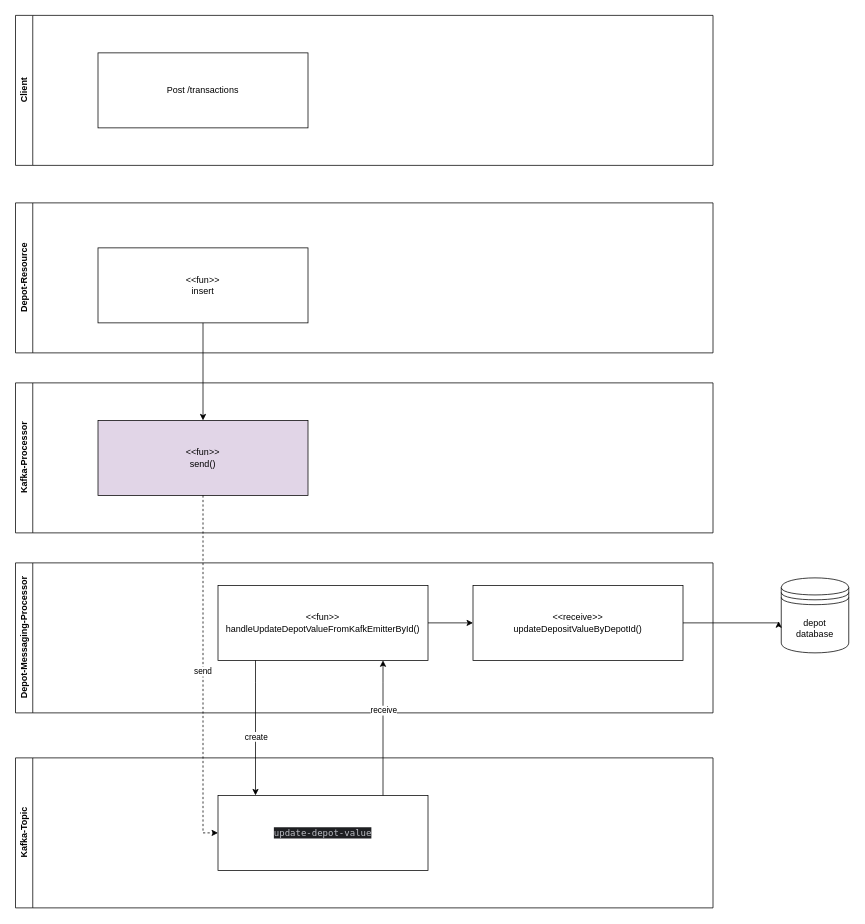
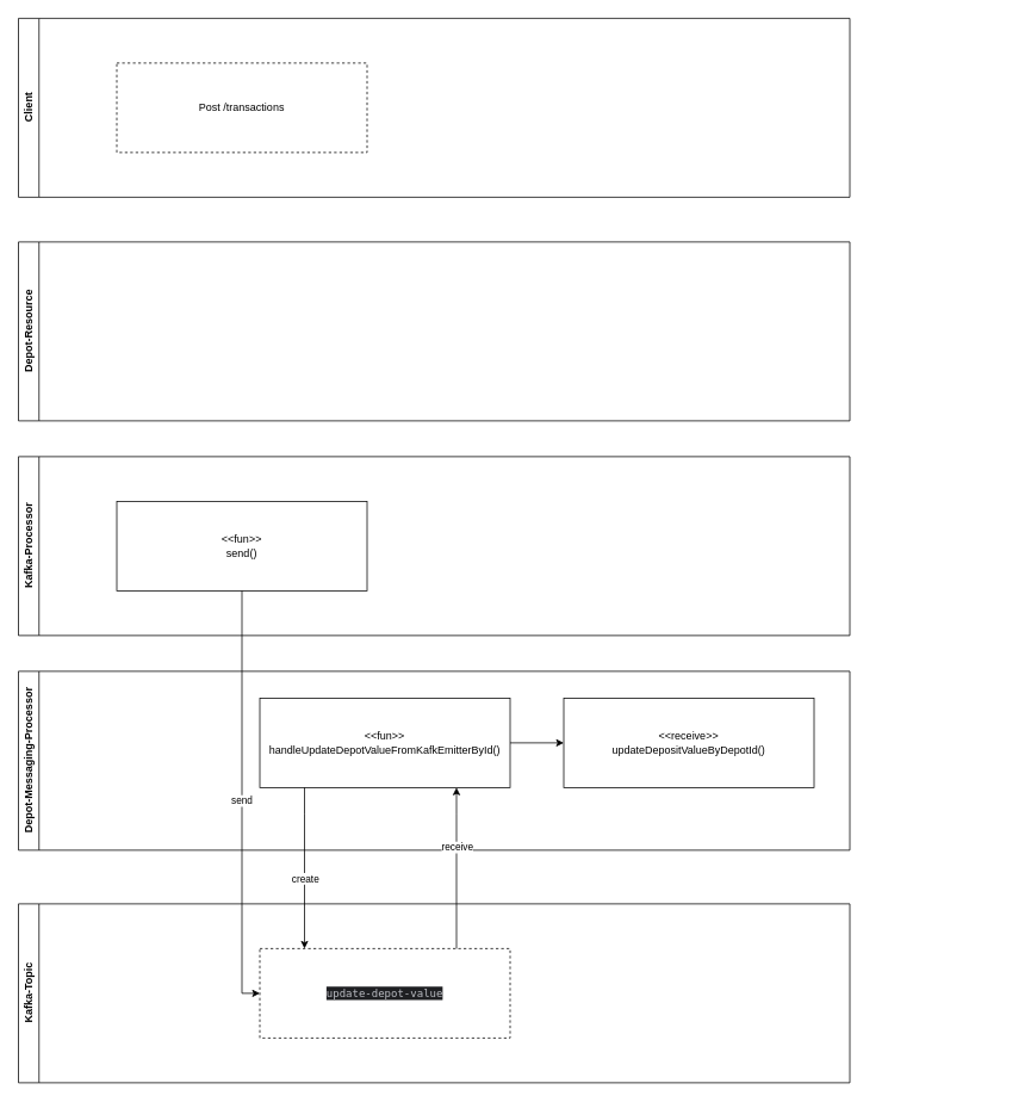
  <mxCell id="0" />
  <mxCell id="1" parent="0" />
  <mxCell id="2" value="Depot-Resource" style="swimlane;horizontal=0;whiteSpace=wrap;html=1;" parent="1" vertex="1"><mxGeometry x="20" y="270" width="930" height="200" as="geometry" /></mxCell>
- <mxCell id="3" value="&amp;lt;&amp;lt;fun&amp;gt;&amp;gt;&lt;br&gt;insert" style="rounded=0;whiteSpace=wrap;html=1;" parent="2" vertex="1"><mxGeometry x="110" y="60" width="280" height="100" as="geometry" /></mxCell>
  <mxCell id="4" value="Client" style="swimlane;horizontal=0;whiteSpace=wrap;html=1;" parent="1" vertex="1"><mxGeometry x="20" y="20" width="930" height="200" as="geometry" /></mxCell>
- <mxCell id="5" value="Post /transactions" style="rounded=0;whiteSpace=wrap;html=1;" parent="4" vertex="1"><mxGeometry x="110" y="50" width="280" height="100" as="geometry" /></mxCell>
+ <mxCell id="5" value="Post /transactions" style="rounded=0;whiteSpace=wrap;html=1;dashed=1;" parent="4" vertex="1"><mxGeometry x="110" y="50" width="280" height="100" as="geometry" /></mxCell>
  <mxCell id="6" value="Kafka-Processor" style="swimlane;horizontal=0;whiteSpace=wrap;html=1;" parent="1" vertex="1"><mxGeometry x="20" y="510" width="930" height="200" as="geometry" /></mxCell>
- <mxCell id="7" value="&amp;lt;&amp;lt;fun&amp;gt;&amp;gt;&lt;br&gt;send()" style="rounded=0;whiteSpace=wrap;html=1;fillColor=#e1d5e7;" parent="6" vertex="1"><mxGeometry x="110" y="50" width="280" height="100" as="geometry" /></mxCell>
+ <mxCell id="7" value="&amp;lt;&amp;lt;fun&amp;gt;&amp;gt;&lt;br&gt;send()" style="rounded=0;whiteSpace=wrap;html=1;" parent="6" vertex="1"><mxGeometry x="110" y="50" width="280" height="100" as="geometry" /></mxCell>
  <mxCell id="8" value="Kafka-Topic" style="swimlane;horizontal=0;whiteSpace=wrap;html=1;" parent="1" vertex="1"><mxGeometry x="20" y="1010" width="930" height="200" as="geometry" /></mxCell>
- <mxCell id="9" value="&lt;div style=&quot;background-color:#1e1f22;color:#bcbec4&quot;&gt;&lt;pre style=&quot;font-family:'JetBrains Mono',monospace;font-size:12,0pt;&quot;&gt;update-depot-value&lt;/pre&gt;&lt;/div&gt;" style="rounded=0;whiteSpace=wrap;html=1;" parent="8" vertex="1"><mxGeometry x="270" y="50" width="280" height="100" as="geometry" /></mxCell>
- <mxCell id="10" style="edgeStyle=orthogonalEdgeStyle;rounded=0;orthogonalLoop=1;jettySize=auto;html=1;" edge="1" parent="1" source="3" target="7"><mxGeometry relative="1" as="geometry" /></mxCell>
- <mxCell id="11" value="send" style="edgeStyle=orthogonalEdgeStyle;rounded=0;orthogonalLoop=1;jettySize=auto;html=1;entryX=0;entryY=0.5;entryDx=0;entryDy=0;dashed=1;" edge="1" parent="1" source="7" target="9"><mxGeometry relative="1" as="geometry" /></mxCell>
+ <mxCell id="9" value="&lt;div style=&quot;background-color:#1e1f22;color:#bcbec4&quot;&gt;&lt;pre style=&quot;font-family:'JetBrains Mono',monospace;font-size:12,0pt;&quot;&gt;update-depot-value&lt;/pre&gt;&lt;/div&gt;" style="rounded=0;whiteSpace=wrap;html=1;dashed=1;" parent="8" vertex="1"><mxGeometry x="270" y="50" width="280" height="100" as="geometry" /></mxCell>
+ <mxCell id="11" value="send" style="edgeStyle=orthogonalEdgeStyle;rounded=0;orthogonalLoop=1;jettySize=auto;html=1;entryX=0;entryY=0.5;entryDx=0;entryDy=0;" edge="1" parent="1" source="7" target="9"><mxGeometry relative="1" as="geometry" /></mxCell>
  <mxCell id="12" value="Depot-Messaging-Processor" style="swimlane;horizontal=0;whiteSpace=wrap;html=1;" vertex="1" parent="1"><mxGeometry x="20" y="750" width="930" height="200" as="geometry" /></mxCell>
  <mxCell id="13" value="" style="edgeStyle=orthogonalEdgeStyle;rounded=0;orthogonalLoop=1;jettySize=auto;html=1;" edge="1" parent="12" source="14" target="15"><mxGeometry relative="1" as="geometry"><Array as="points"><mxPoint x="640" y="80" /><mxPoint x="640" y="80" /></Array></mxGeometry></mxCell>
  <mxCell id="14" value="&amp;lt;&amp;lt;fun&amp;gt;&amp;gt;&lt;br&gt;handleUpdateDepotValueFromKafkEmitterById()" style="rounded=0;whiteSpace=wrap;html=1;" vertex="1" parent="12"><mxGeometry x="270" y="30" width="280" height="100" as="geometry" /></mxCell>
  <mxCell id="15" value="&amp;lt;&amp;lt;receive&amp;gt;&amp;gt;&lt;br&gt;updateDepositValueByDepotId()" style="rounded=0;whiteSpace=wrap;html=1;" vertex="1" parent="12"><mxGeometry x="610" y="30" width="280" height="100" as="geometry" /></mxCell>
  <mxCell id="16" style="edgeStyle=orthogonalEdgeStyle;rounded=0;orthogonalLoop=1;jettySize=auto;html=1;" edge="1" parent="1" source="14" target="9"><mxGeometry relative="1" as="geometry"><Array as="points"><mxPoint x="340" y="910" /><mxPoint x="340" y="910" /></Array></mxGeometry></mxCell>
  <mxCell id="17" value="create" style="edgeLabel;html=1;align=center;verticalAlign=middle;resizable=0;points=[];" vertex="1" connectable="0" parent="16"><mxGeometry x="0.118" relative="1" as="geometry"><mxPoint as="offset" /></mxGeometry></mxCell>
  <mxCell id="18" style="edgeStyle=orthogonalEdgeStyle;rounded=0;orthogonalLoop=1;jettySize=auto;html=1;" edge="1" parent="1" source="9" target="14"><mxGeometry relative="1" as="geometry"><Array as="points"><mxPoint x="510" y="910" /><mxPoint x="510" y="910" /></Array></mxGeometry></mxCell>
  <mxCell id="19" value="receive" style="edgeLabel;html=1;align=center;verticalAlign=middle;resizable=0;points=[];" vertex="1" connectable="0" parent="18"><mxGeometry x="0.272" relative="1" as="geometry"><mxPoint as="offset" /></mxGeometry></mxCell>
- <mxCell id="20" value="depot&lt;br&gt;database" style="shape=datastore;whiteSpace=wrap;html=1;" vertex="1" parent="1"><mxGeometry x="1041" y="770" width="90" height="100" as="geometry" /></mxCell>
- <mxCell id="21" style="edgeStyle=orthogonalEdgeStyle;rounded=0;orthogonalLoop=1;jettySize=auto;html=1;entryX=-0.039;entryY=0.579;entryDx=0;entryDy=0;entryPerimeter=0;" edge="1" parent="1" source="15" target="20"><mxGeometry relative="1" as="geometry"><Array as="points"><mxPoint x="1038" y="830" /></Array></mxGeometry></mxCell>
